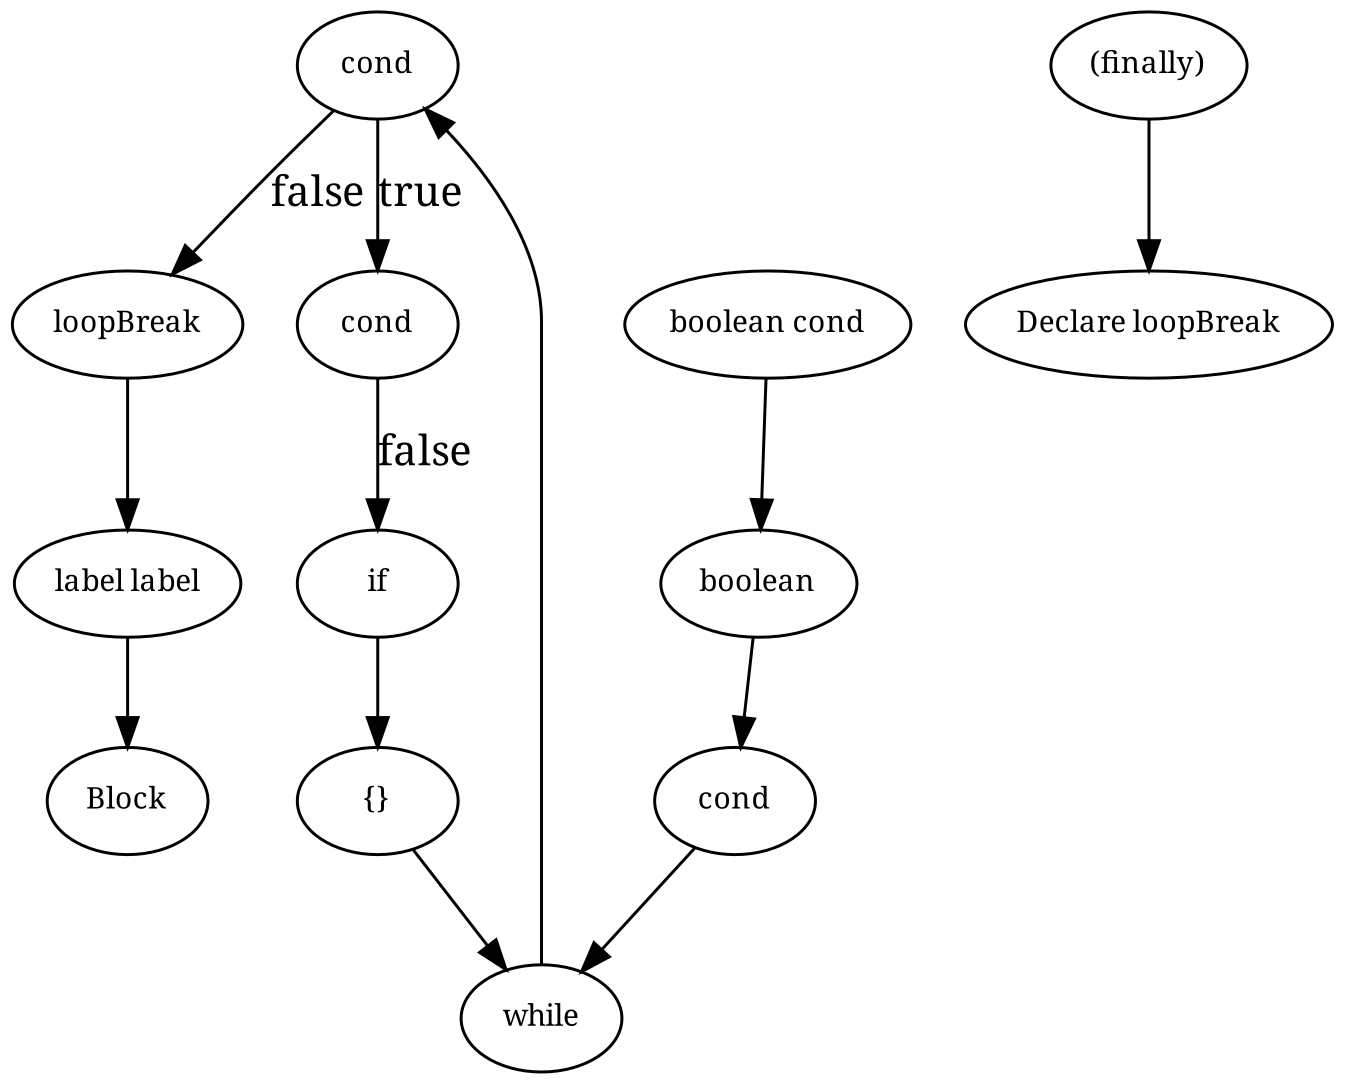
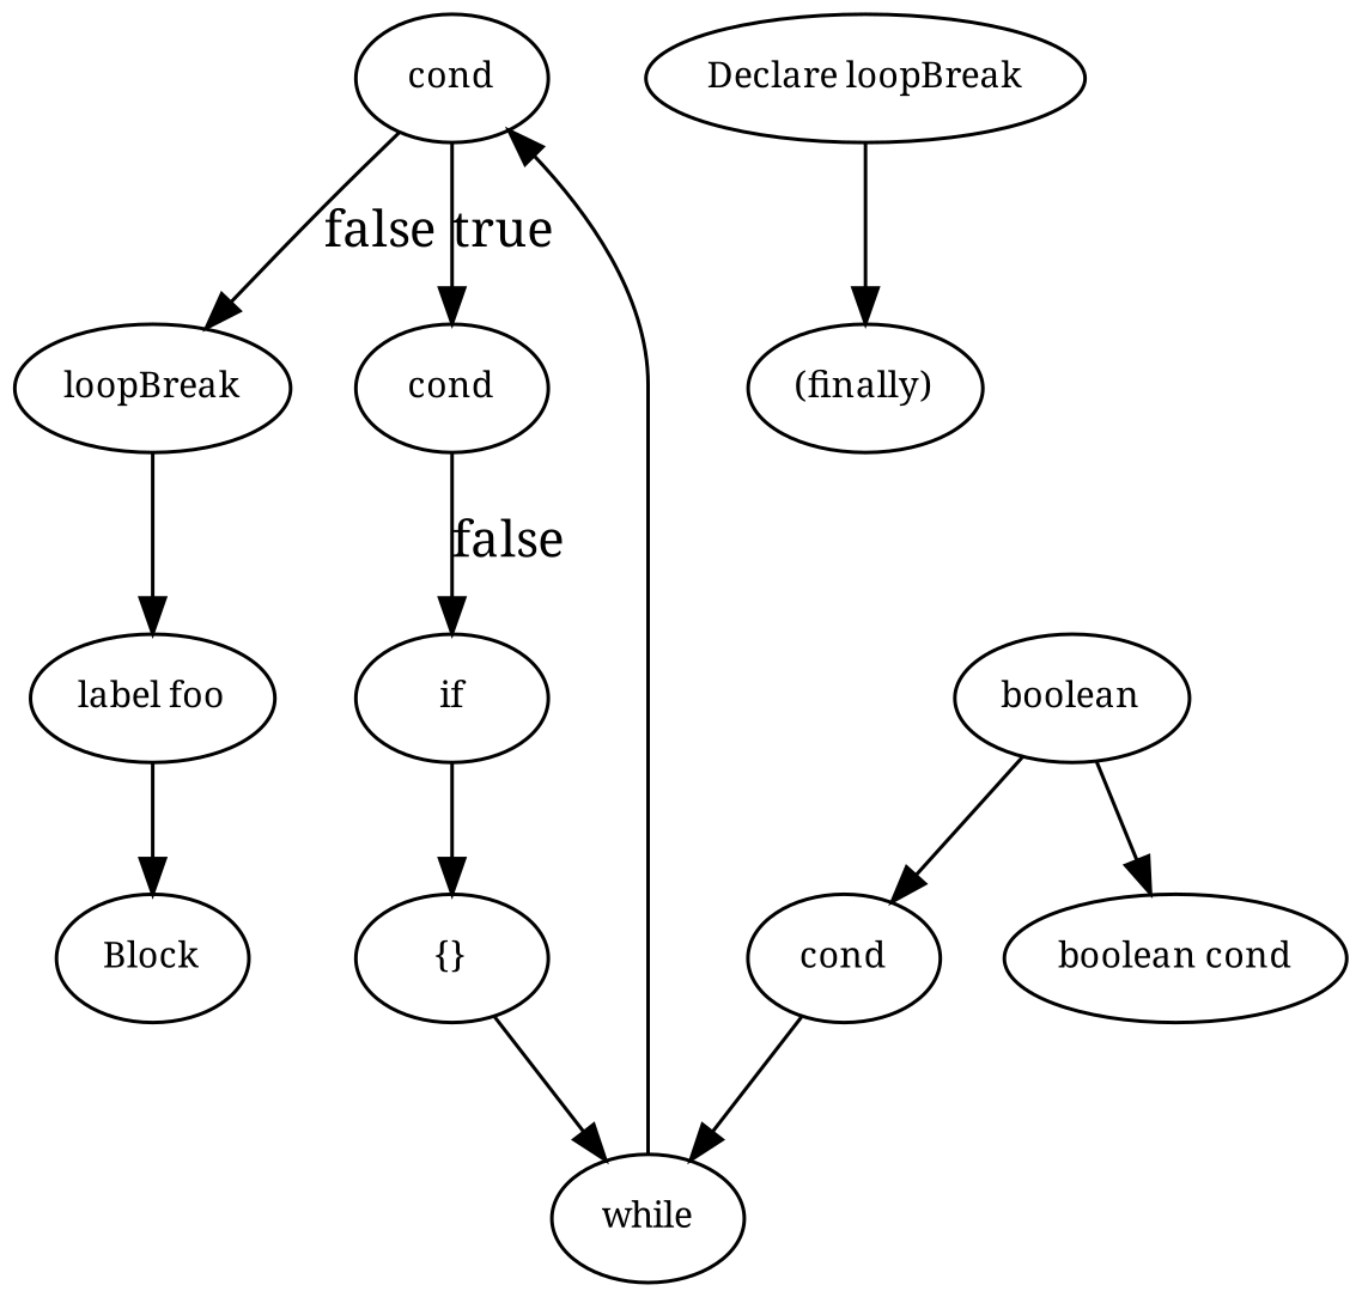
  digraph {
    fontname="Noto Serif"
    node [fontname="Noto Serif" fontsize=10]
    edge [fontname="Noto Serif"]
    n1 [label=cond]
    n2 [label=loopBreak]
    n3 [label=cond]
-   n4 [label="label label"]
+   n4 [label="label foo"]
    n5 [label=if]
    n6 [label=Block]
    n7 [label=while]
    n8 [label="(finally)"]
    n9 [label="Declare loopBreak"]
    n10 [label=cond]
    n11 [label="{}"]
    n12 [label=boolean]
    n13 [label="boolean cond"]
    n1 -> n2 [label=false]
    n1 -> n3 [label=true]
    n2 -> n4
    n3 -> n5 [label=false]
    n4 -> n6
    n5 -> n11
    n7 -> n1
-   n8 -> n9
+   n9 -> n8
    n10 -> n7
    n11 -> n7
    n12 -> n10
-   n13 -> n12
+   n12 -> n13
  }
